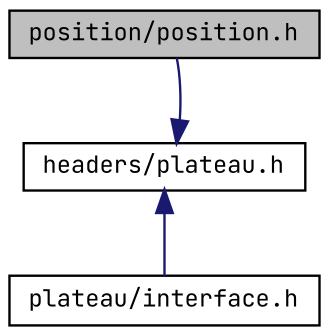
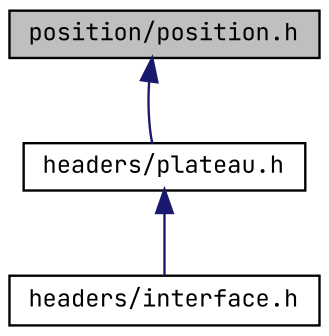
  digraph {
    fontname="JetBrains Mono"
    node [color=black fillcolor=white fontname="JetBrains Mono" fontsize=10 shape=record style=filled]
    edge [color=midnightblue dir=back fontname="JetBrains Mono" fontsize=10 labelfontname=Helvetica labelfontsize=10 style=solid]
    n1 [fillcolor=grey75 fontcolor=black height=0.2 label="position/position.h" width=0.4]
    n2 [height=0.2 label="headers/plateau.h" width=0.4]
-   n3 [height=0.2 label="plateau/interface.h" width=0.4]
-   n2 -> n1
+   n3 [height=0.2 label="headers/interface.h" width=0.4]
+   n1 -> n2
    n2 -> n3
  }
